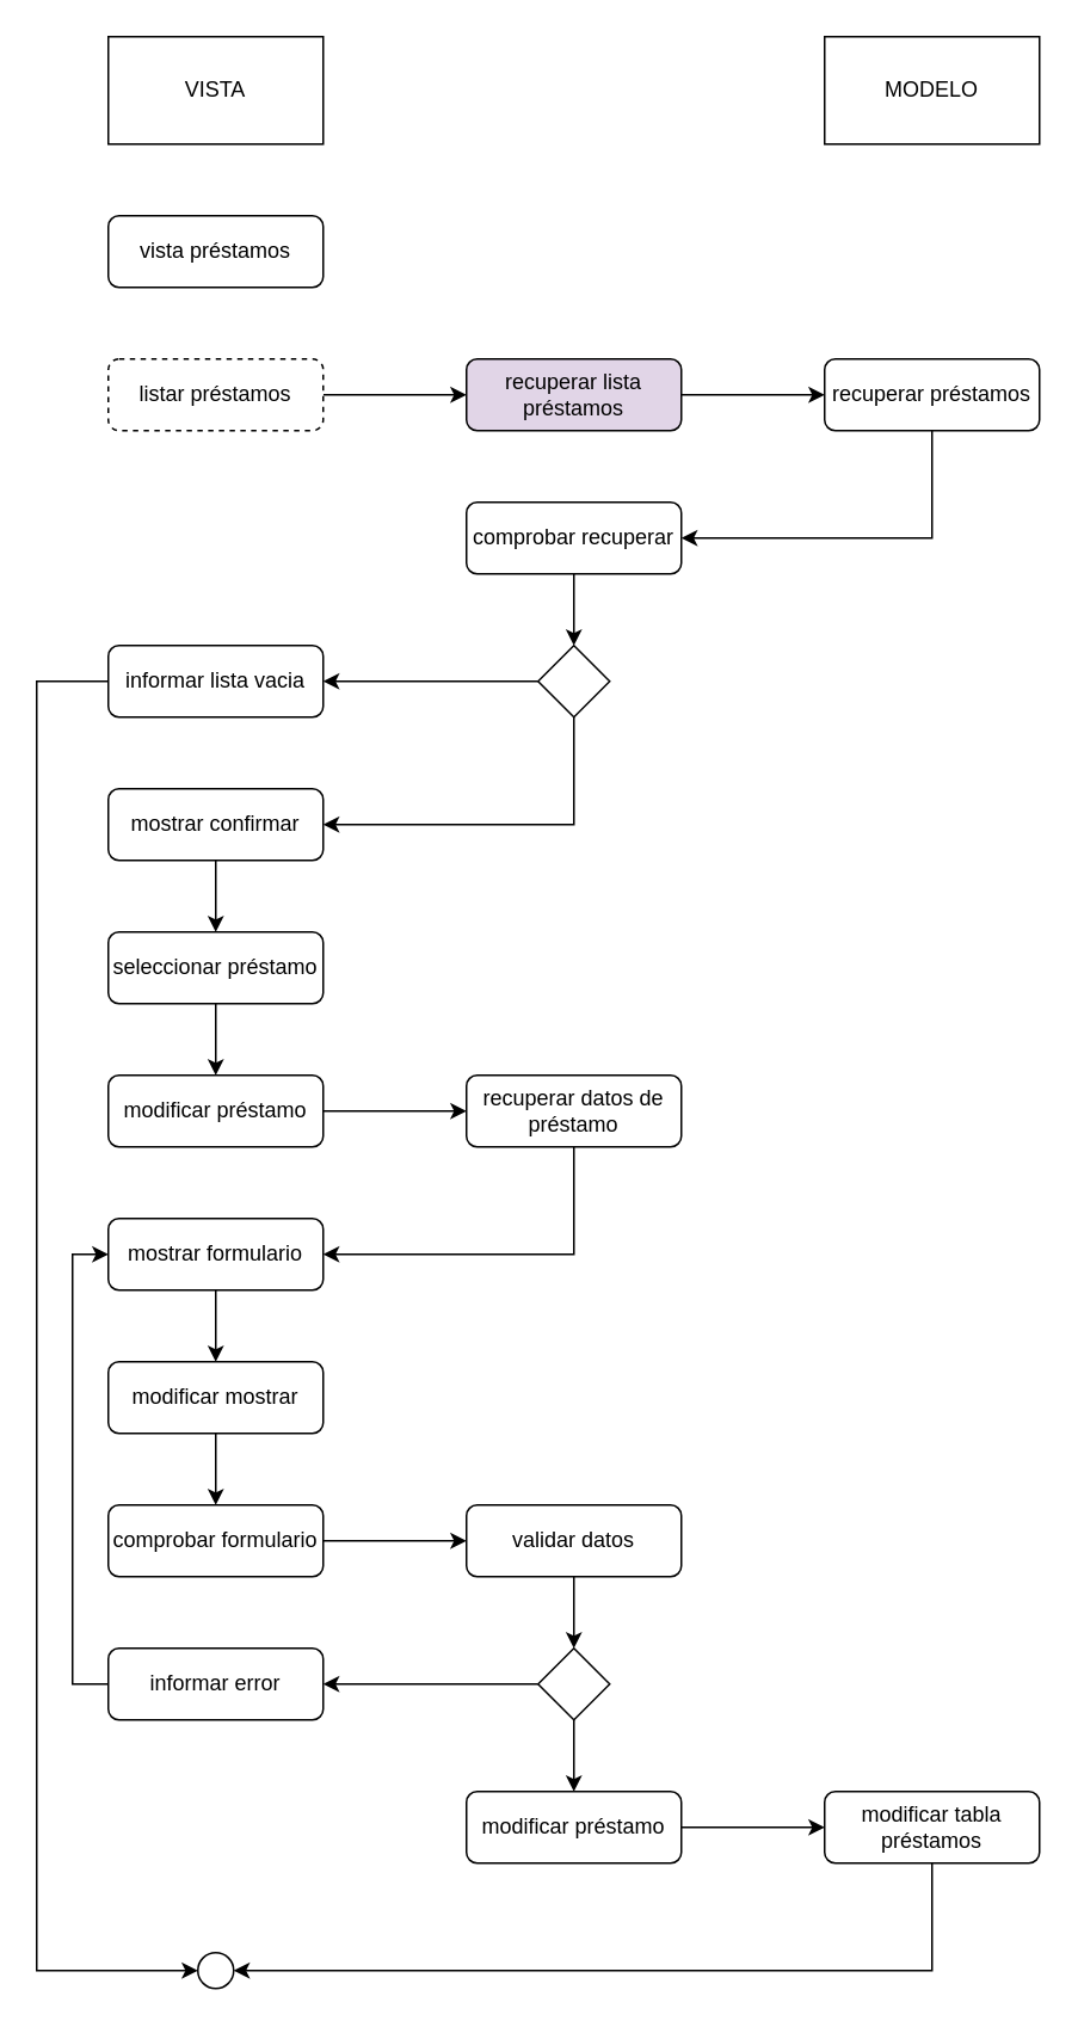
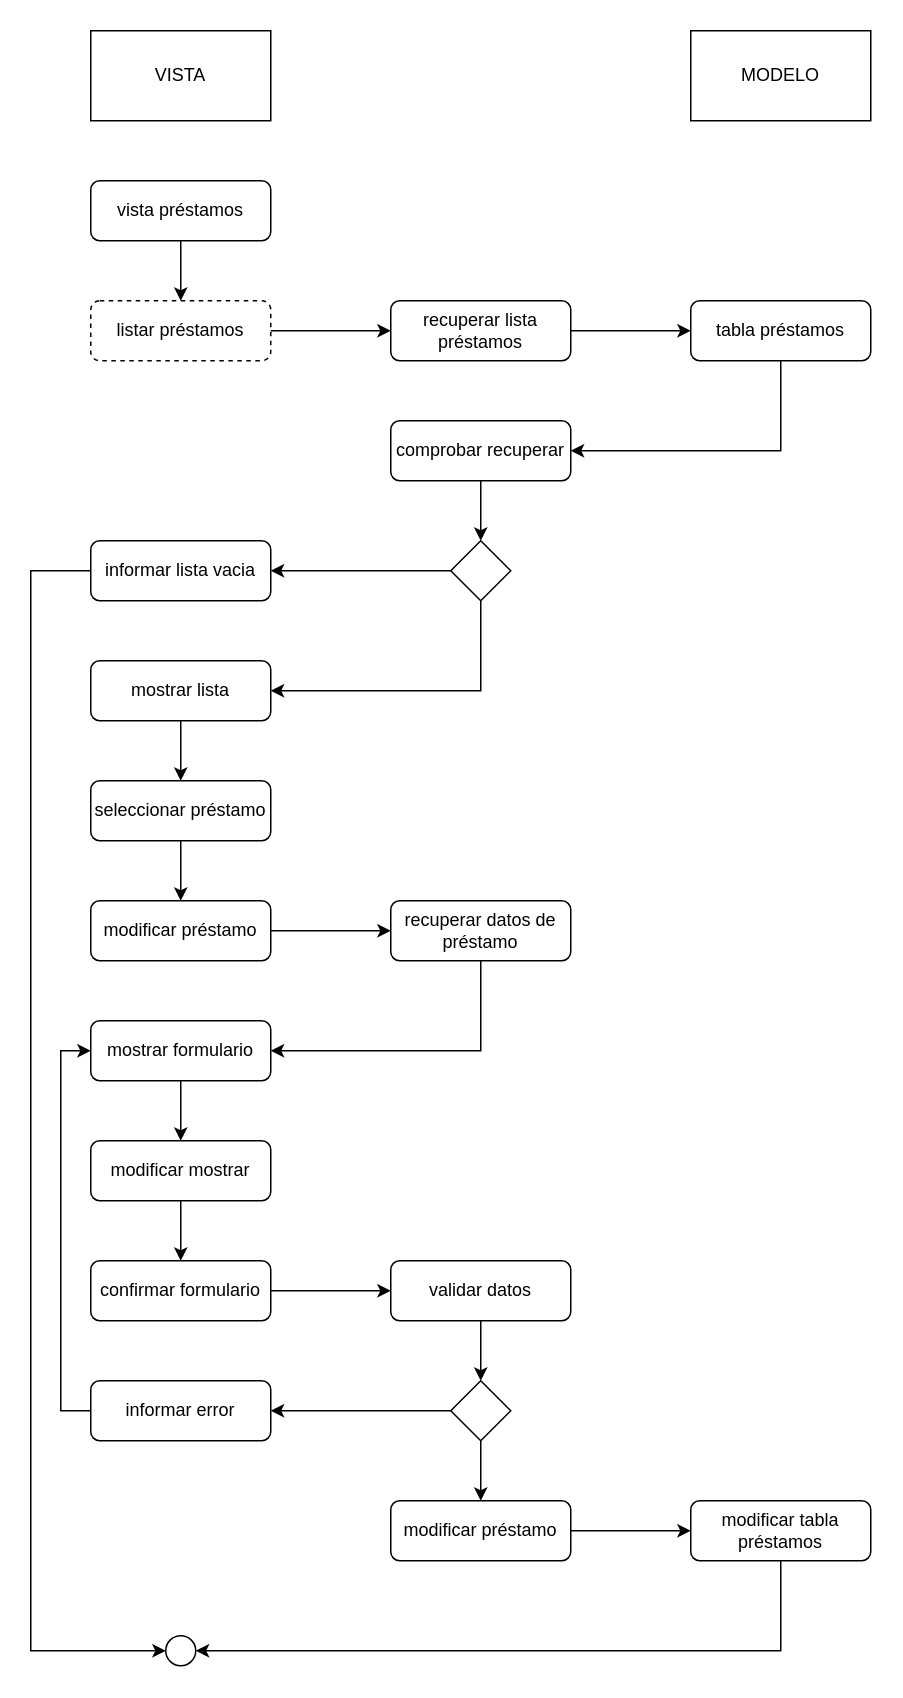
  <mxCell id="0" />
  <mxCell id="1" parent="0" />
  <mxCell id="2" value="VISTA" style="rounded=0;whiteSpace=wrap;html=1;" vertex="1" parent="1"><mxGeometry x="60" y="20" width="120" height="60" as="geometry" /></mxCell>
  <mxCell id="3" value="MODELO" style="rounded=0;whiteSpace=wrap;html=1;" vertex="1" parent="1"><mxGeometry x="460" y="20" width="120" height="60" as="geometry" /></mxCell>
  <mxCell id="4" style="edgeStyle=orthogonalEdgeStyle;rounded=0;orthogonalLoop=1;jettySize=auto;html=1;exitX=0.5;exitY=1;exitDx=0;exitDy=0;entryX=1;entryY=0.5;entryDx=0;entryDy=0;" edge="1" parent="1" source="5" target="29"><mxGeometry relative="1" as="geometry" /></mxCell>
  <mxCell id="5" value="recuperar datos de préstamo" style="rounded=1;whiteSpace=wrap;html=1;" vertex="1" parent="1"><mxGeometry x="260" y="600" width="120" height="40" as="geometry" /></mxCell>
  <mxCell id="6" value="" style="ellipse;whiteSpace=wrap;html=1;aspect=fixed;fillStyle=solid;fillColor=light-dark(#FFFFFF,#121212);" vertex="1" parent="1"><mxGeometry x="110" y="1090" width="20" height="20" as="geometry" /></mxCell>
  <mxCell id="7" style="edgeStyle=orthogonalEdgeStyle;rounded=0;orthogonalLoop=1;jettySize=auto;html=1;exitX=1;exitY=0.5;exitDx=0;exitDy=0;entryX=0;entryY=0.5;entryDx=0;entryDy=0;" edge="1" parent="1" source="8" target="5"><mxGeometry relative="1" as="geometry" /></mxCell>
  <mxCell id="8" value="modificar préstamo" style="rounded=1;whiteSpace=wrap;html=1;" vertex="1" parent="1"><mxGeometry x="60" y="600" width="120" height="40" as="geometry" /></mxCell>
+ <mxCell id="9" style="edgeStyle=orthogonalEdgeStyle;rounded=0;orthogonalLoop=1;jettySize=auto;html=1;exitX=0.5;exitY=1;exitDx=0;exitDy=0;entryX=0.5;entryY=0;entryDx=0;entryDy=0;" edge="1" parent="1" source="10" target="12"><mxGeometry relative="1" as="geometry" /></mxCell>
  <mxCell id="10" value="vista préstamos" style="rounded=1;whiteSpace=wrap;html=1;" vertex="1" parent="1"><mxGeometry x="60" y="120" width="120" height="40" as="geometry" /></mxCell>
  <mxCell id="11" style="edgeStyle=orthogonalEdgeStyle;rounded=0;orthogonalLoop=1;jettySize=auto;html=1;exitX=1;exitY=0.5;exitDx=0;exitDy=0;entryX=0;entryY=0.5;entryDx=0;entryDy=0;" edge="1" parent="1" source="12" target="14"><mxGeometry relative="1" as="geometry" /></mxCell>
  <mxCell id="12" value="listar préstamos" style="rounded=1;whiteSpace=wrap;html=1;dashed=1;" vertex="1" parent="1"><mxGeometry x="60" y="200" width="120" height="40" as="geometry" /></mxCell>
  <mxCell id="13" style="edgeStyle=orthogonalEdgeStyle;rounded=0;orthogonalLoop=1;jettySize=auto;html=1;exitX=1;exitY=0.5;exitDx=0;exitDy=0;entryX=0;entryY=0.5;entryDx=0;entryDy=0;" edge="1" parent="1" source="14" target="16"><mxGeometry relative="1" as="geometry" /></mxCell>
- <mxCell id="14" value="recuperar lista préstamos" style="rounded=1;whiteSpace=wrap;html=1;fillColor=#e1d5e7;" vertex="1" parent="1"><mxGeometry x="260" y="200" width="120" height="40" as="geometry" /></mxCell>
+ <mxCell id="14" value="recuperar lista préstamos" style="rounded=1;whiteSpace=wrap;html=1;" vertex="1" parent="1"><mxGeometry x="260" y="200" width="120" height="40" as="geometry" /></mxCell>
  <mxCell id="15" style="edgeStyle=orthogonalEdgeStyle;rounded=0;orthogonalLoop=1;jettySize=auto;html=1;exitX=0.5;exitY=1;exitDx=0;exitDy=0;entryX=1;entryY=0.5;entryDx=0;entryDy=0;" edge="1" parent="1" source="16" target="21"><mxGeometry relative="1" as="geometry" /></mxCell>
- <mxCell id="16" value="recuperar préstamos" style="rounded=1;whiteSpace=wrap;html=1;" vertex="1" parent="1"><mxGeometry x="460" y="200" width="120" height="40" as="geometry" /></mxCell>
+ <mxCell id="16" value="tabla préstamos" style="rounded=1;whiteSpace=wrap;html=1;" vertex="1" parent="1"><mxGeometry x="460" y="200" width="120" height="40" as="geometry" /></mxCell>
  <mxCell id="17" style="edgeStyle=orthogonalEdgeStyle;rounded=0;orthogonalLoop=1;jettySize=auto;html=1;exitX=0;exitY=0.5;exitDx=0;exitDy=0;entryX=1;entryY=0.5;entryDx=0;entryDy=0;" edge="1" parent="1" source="19" target="23"><mxGeometry relative="1" as="geometry" /></mxCell>
  <mxCell id="18" style="edgeStyle=orthogonalEdgeStyle;rounded=0;orthogonalLoop=1;jettySize=auto;html=1;exitX=0.5;exitY=1;exitDx=0;exitDy=0;entryX=1;entryY=0.5;entryDx=0;entryDy=0;" edge="1" parent="1" source="19" target="25"><mxGeometry relative="1" as="geometry" /></mxCell>
  <mxCell id="19" value="" style="rhombus;whiteSpace=wrap;html=1;" vertex="1" parent="1"><mxGeometry x="300" y="360" width="40" height="40" as="geometry" /></mxCell>
  <mxCell id="20" style="edgeStyle=orthogonalEdgeStyle;rounded=0;orthogonalLoop=1;jettySize=auto;html=1;exitX=0.5;exitY=1;exitDx=0;exitDy=0;entryX=0.5;entryY=0;entryDx=0;entryDy=0;" edge="1" parent="1" source="21" target="19"><mxGeometry relative="1" as="geometry" /></mxCell>
  <mxCell id="21" value="comprobar recuperar" style="rounded=1;whiteSpace=wrap;html=1;" vertex="1" parent="1"><mxGeometry x="260" y="280" width="120" height="40" as="geometry" /></mxCell>
  <mxCell id="22" style="edgeStyle=orthogonalEdgeStyle;rounded=0;orthogonalLoop=1;jettySize=auto;html=1;exitX=0;exitY=0.5;exitDx=0;exitDy=0;entryX=0;entryY=0.5;entryDx=0;entryDy=0;" edge="1" parent="1" source="23" target="6"><mxGeometry relative="1" as="geometry"><Array as="points"><mxPoint x="20" y="380" /><mxPoint x="20" y="1100" /></Array></mxGeometry></mxCell>
  <mxCell id="23" value="informar lista vacia" style="rounded=1;whiteSpace=wrap;html=1;" vertex="1" parent="1"><mxGeometry x="60" y="360" width="120" height="40" as="geometry" /></mxCell>
  <mxCell id="24" style="edgeStyle=orthogonalEdgeStyle;rounded=0;orthogonalLoop=1;jettySize=auto;html=1;exitX=0.5;exitY=1;exitDx=0;exitDy=0;entryX=0.5;entryY=0;entryDx=0;entryDy=0;" edge="1" parent="1" source="25" target="27"><mxGeometry relative="1" as="geometry" /></mxCell>
- <mxCell id="25" value="mostrar confirmar" style="rounded=1;whiteSpace=wrap;html=1;" vertex="1" parent="1"><mxGeometry x="60" y="440" width="120" height="40" as="geometry" /></mxCell>
+ <mxCell id="25" value="mostrar lista" style="rounded=1;whiteSpace=wrap;html=1;" vertex="1" parent="1"><mxGeometry x="60" y="440" width="120" height="40" as="geometry" /></mxCell>
  <mxCell id="26" style="edgeStyle=orthogonalEdgeStyle;rounded=0;orthogonalLoop=1;jettySize=auto;html=1;exitX=0.5;exitY=1;exitDx=0;exitDy=0;" edge="1" parent="1" source="27" target="8"><mxGeometry relative="1" as="geometry" /></mxCell>
  <mxCell id="27" value="seleccionar préstamo" style="rounded=1;whiteSpace=wrap;html=1;" vertex="1" parent="1"><mxGeometry x="60" y="520" width="120" height="40" as="geometry" /></mxCell>
  <mxCell id="28" style="edgeStyle=orthogonalEdgeStyle;rounded=0;orthogonalLoop=1;jettySize=auto;html=1;exitX=0.5;exitY=1;exitDx=0;exitDy=0;entryX=0.5;entryY=0;entryDx=0;entryDy=0;" edge="1" parent="1" source="29" target="31"><mxGeometry relative="1" as="geometry" /></mxCell>
  <mxCell id="29" value="mostrar formulario" style="rounded=1;whiteSpace=wrap;html=1;" vertex="1" parent="1"><mxGeometry x="60" y="680" width="120" height="40" as="geometry" /></mxCell>
  <mxCell id="30" style="edgeStyle=orthogonalEdgeStyle;rounded=0;orthogonalLoop=1;jettySize=auto;html=1;exitX=0.5;exitY=1;exitDx=0;exitDy=0;entryX=0.5;entryY=0;entryDx=0;entryDy=0;" edge="1" parent="1" source="31" target="42"><mxGeometry relative="1" as="geometry" /></mxCell>
  <mxCell id="31" value="modificar mostrar" style="rounded=1;whiteSpace=wrap;html=1;" vertex="1" parent="1"><mxGeometry x="60" y="760" width="120" height="40" as="geometry" /></mxCell>
  <mxCell id="32" style="edgeStyle=orthogonalEdgeStyle;rounded=0;orthogonalLoop=1;jettySize=auto;html=1;exitX=0.5;exitY=1;exitDx=0;exitDy=0;entryX=0.5;entryY=0;entryDx=0;entryDy=0;" edge="1" parent="1" source="33" target="36"><mxGeometry relative="1" as="geometry" /></mxCell>
  <mxCell id="33" value="validar datos" style="rounded=1;whiteSpace=wrap;html=1;" vertex="1" parent="1"><mxGeometry x="260" y="840" width="120" height="40" as="geometry" /></mxCell>
  <mxCell id="34" style="edgeStyle=orthogonalEdgeStyle;rounded=0;orthogonalLoop=1;jettySize=auto;html=1;exitX=0;exitY=0.5;exitDx=0;exitDy=0;" edge="1" parent="1" source="36" target="38"><mxGeometry relative="1" as="geometry" /></mxCell>
  <mxCell id="35" style="edgeStyle=orthogonalEdgeStyle;rounded=0;orthogonalLoop=1;jettySize=auto;html=1;exitX=0.5;exitY=1;exitDx=0;exitDy=0;entryX=0.5;entryY=0;entryDx=0;entryDy=0;" edge="1" parent="1" source="36" target="40"><mxGeometry relative="1" as="geometry" /></mxCell>
  <mxCell id="36" value="" style="rhombus;whiteSpace=wrap;html=1;" vertex="1" parent="1"><mxGeometry x="300" y="920" width="40" height="40" as="geometry" /></mxCell>
  <mxCell id="37" style="edgeStyle=orthogonalEdgeStyle;rounded=0;orthogonalLoop=1;jettySize=auto;html=1;exitX=0;exitY=0.5;exitDx=0;exitDy=0;entryX=0;entryY=0.5;entryDx=0;entryDy=0;" edge="1" parent="1" source="38" target="29"><mxGeometry relative="1" as="geometry" /></mxCell>
  <mxCell id="38" value="informar error" style="rounded=1;whiteSpace=wrap;html=1;" vertex="1" parent="1"><mxGeometry x="60" y="920" width="120" height="40" as="geometry" /></mxCell>
  <mxCell id="39" style="edgeStyle=orthogonalEdgeStyle;rounded=0;orthogonalLoop=1;jettySize=auto;html=1;exitX=1;exitY=0.5;exitDx=0;exitDy=0;entryX=0;entryY=0.5;entryDx=0;entryDy=0;" edge="1" parent="1" source="40" target="44"><mxGeometry relative="1" as="geometry" /></mxCell>
  <mxCell id="40" value="modificar préstamo" style="rounded=1;whiteSpace=wrap;html=1;" vertex="1" parent="1"><mxGeometry x="260" y="1000" width="120" height="40" as="geometry" /></mxCell>
  <mxCell id="41" style="edgeStyle=orthogonalEdgeStyle;rounded=0;orthogonalLoop=1;jettySize=auto;html=1;exitX=1;exitY=0.5;exitDx=0;exitDy=0;entryX=0;entryY=0.5;entryDx=0;entryDy=0;" edge="1" parent="1" source="42" target="33"><mxGeometry relative="1" as="geometry" /></mxCell>
- <mxCell id="42" value="comprobar formulario" style="rounded=1;whiteSpace=wrap;html=1;" vertex="1" parent="1"><mxGeometry x="60" y="840" width="120" height="40" as="geometry" /></mxCell>
+ <mxCell id="42" value="confirmar formulario" style="rounded=1;whiteSpace=wrap;html=1;" vertex="1" parent="1"><mxGeometry x="60" y="840" width="120" height="40" as="geometry" /></mxCell>
  <mxCell id="43" style="edgeStyle=orthogonalEdgeStyle;rounded=0;orthogonalLoop=1;jettySize=auto;html=1;exitX=0.5;exitY=1;exitDx=0;exitDy=0;entryX=1;entryY=0.5;entryDx=0;entryDy=0;" edge="1" parent="1" source="44" target="6"><mxGeometry relative="1" as="geometry" /></mxCell>
  <mxCell id="44" value="modificar tabla préstamos" style="rounded=1;whiteSpace=wrap;html=1;" vertex="1" parent="1"><mxGeometry x="460" y="1000" width="120" height="40" as="geometry" /></mxCell>
